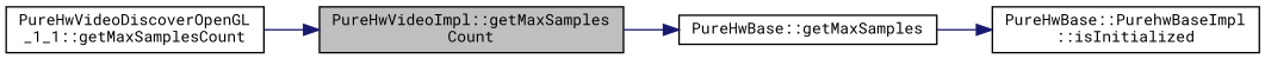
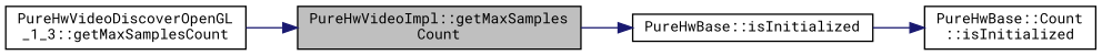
  digraph {
    fontname="Roboto Mono"
    rankdir=LR
    node [color=black fillcolor=white fontname="Roboto Mono" fontsize=10 shape=record style=filled]
    edge [color=midnightblue fontname="Roboto Mono" fontsize=10 labelfontname=Helvetica labelfontsize=10 style=solid]
    n1 [fillcolor=grey75 fontcolor=black height=0.2 label="PureHwVideoImpl::getMaxSamples\lCount" width=0.4]
-   n2 [height=0.2 label="PureHwBase::getMaxSamples" width=0.4]
-   n3 [height=0.2 label="PureHwVideoDiscoverOpenGL\l_1_1::getMaxSamplesCount" width=0.4]
-   n4 [height=0.2 label="PureHwBase::PurehwBaseImpl\l::isInitialized" width=0.4]
+   n2 [height=0.2 label="PureHwBase::isInitialized" width=0.4]
+   n3 [height=0.2 label="PureHwVideoDiscoverOpenGL\l_1_3::getMaxSamplesCount" width=0.4]
+   n4 [height=0.2 label="PureHwBase::Count\l::isInitialized" width=0.4]
    n1 -> n2
    n2 -> n4
    n3 -> n1
  }
